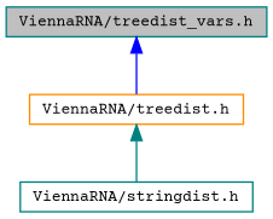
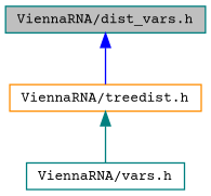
  digraph {
    fontname="Courier Prime"
    node [color=teal fontname="Courier Prime" fontsize=10 shape=record]
    edge [dir=back fontname="Courier Prime" fontsize=10 labelfontname=Helvetica labelfontsize=10 style=solid]
-   n1 [fillcolor=grey75 fontcolor=black height=0.2 label="ViennaRNA/treedist_vars.h" style=filled width=0.4]
+   n1 [fillcolor=grey75 fontcolor=black height=0.2 label="ViennaRNA/dist_vars.h" style=filled width=0.4]
    n2 [color=darkorange height=0.2 label="ViennaRNA/treedist.h" width=0.4]
-   n3 [height=0.2 label="ViennaRNA/stringdist.h" width=0.4]
+   n3 [height=0.2 label="ViennaRNA/vars.h" width=0.4]
    n1 -> n2 [color=blue]
    n2 -> n3 [color=teal]
  }
